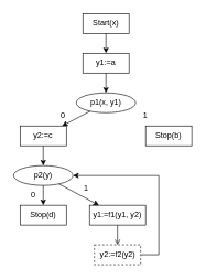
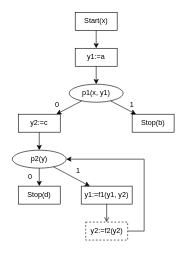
  <mxCell id="0" />
  <mxCell id="1" parent="0" />
  <mxCell id="2" value="Start(x)" style="rounded=0;whiteSpace=wrap;html=1;" vertex="1" parent="1"><mxGeometry x="125" y="20" width="70" height="30" as="geometry" /></mxCell>
  <mxCell id="3" value="y1:=a" style="rounded=0;whiteSpace=wrap;html=1;" vertex="1" parent="1"><mxGeometry x="125" y="80" width="70" height="30" as="geometry" /></mxCell>
  <mxCell id="4" value="" style="endArrow=classic;html=1;rounded=0;startArrow=none;" edge="1" parent="1" source="2" target="3"><mxGeometry width="50" height="50" relative="1" as="geometry"><mxPoint x="342.172" y="587.927" as="sourcePoint" /><mxPoint x="281.536" y="622.18" as="targetPoint" /></mxGeometry></mxCell>
  <mxCell id="5" value="p1(x, y1)" style="ellipse;whiteSpace=wrap;html=1;" vertex="1" parent="1"><mxGeometry x="115" y="140" width="90" height="30" as="geometry" /></mxCell>
  <mxCell id="6" value="" style="endArrow=classic;html=1;rounded=0;startArrow=none;" edge="1" parent="1" source="3" target="5"><mxGeometry width="50" height="50" relative="1" as="geometry"><mxPoint x="170" y="60" as="sourcePoint" /><mxPoint x="170" y="90" as="targetPoint" /></mxGeometry></mxCell>
  <mxCell id="7" value="Stop(b)" style="rounded=0;whiteSpace=wrap;html=1;" vertex="1" parent="1"><mxGeometry x="220" y="190" width="70" height="30" as="geometry" /></mxCell>
+ <mxCell id="8" value="" style="endArrow=classic;html=1;rounded=0;startArrow=none;" edge="1" parent="1" source="5" target="7"><mxGeometry width="50" height="50" relative="1" as="geometry"><mxPoint x="170" y="120" as="sourcePoint" /><mxPoint x="170" y="150" as="targetPoint" /></mxGeometry></mxCell>
  <mxCell id="9" value="" style="endArrow=classic;html=1;rounded=0;startArrow=none;" edge="1" parent="1" source="5" target="20"><mxGeometry width="50" height="50" relative="1" as="geometry"><mxPoint x="170" y="120" as="sourcePoint" /><mxPoint x="121.5" y="190" as="targetPoint" /></mxGeometry></mxCell>
  <mxCell id="10" value="1" style="text;html=1;strokeColor=none;fillColor=none;align=center;verticalAlign=middle;whiteSpace=wrap;rounded=0;" vertex="1" parent="1"><mxGeometry x="190" y="160" width="60" height="30" as="geometry" /></mxCell>
  <mxCell id="11" value="0" style="text;html=1;strokeColor=none;fillColor=none;align=center;verticalAlign=middle;whiteSpace=wrap;rounded=0;" vertex="1" parent="1"><mxGeometry x="65" y="160" width="60" height="30" as="geometry" /></mxCell>
  <mxCell id="12" value="p2(y)" style="ellipse;whiteSpace=wrap;html=1;" vertex="1" parent="1"><mxGeometry x="20" y="250" width="90" height="30" as="geometry" /></mxCell>
  <mxCell id="13" value="Stop(d)" style="rounded=0;whiteSpace=wrap;html=1;" vertex="1" parent="1"><mxGeometry x="30" y="310" width="70" height="30" as="geometry" /></mxCell>
  <mxCell id="14" value="" style="endArrow=classic;html=1;rounded=0;startArrow=none;" edge="1" parent="1" source="12" target="13"><mxGeometry width="50" height="50" relative="1" as="geometry"><mxPoint x="145" y="130" as="sourcePoint" /><mxPoint x="145" y="160" as="targetPoint" /></mxGeometry></mxCell>
  <mxCell id="15" value="0" style="text;html=1;strokeColor=none;fillColor=none;align=center;verticalAlign=middle;whiteSpace=wrap;rounded=0;" vertex="1" parent="1"><mxGeometry x="20" y="280" width="60" height="30" as="geometry" /></mxCell>
  <mxCell id="16" value="y1:=f1(y1, y2)" style="rounded=0;whiteSpace=wrap;html=1;" vertex="1" parent="1"><mxGeometry x="135" y="310" width="85" height="30" as="geometry" /></mxCell>
  <mxCell id="17" value="" style="endArrow=classic;html=1;rounded=0;startArrow=none;" edge="1" parent="1" source="12" target="16"><mxGeometry width="50" height="50" relative="1" as="geometry"><mxPoint x="75.77" y="289.23" as="sourcePoint" /><mxPoint x="45" y="320" as="targetPoint" /></mxGeometry></mxCell>
  <mxCell id="18" value="1" style="text;html=1;strokeColor=none;fillColor=none;align=center;verticalAlign=middle;whiteSpace=wrap;rounded=0;" vertex="1" parent="1"><mxGeometry x="100" y="270" width="60" height="30" as="geometry" /></mxCell>
  <mxCell id="19" value="" style="endArrow=classic;html=1;rounded=0;startArrow=none;" edge="1" parent="1" source="22" target="12"><mxGeometry width="50" height="50" relative="1" as="geometry"><mxPoint x="135" y="120" as="sourcePoint" /><mxPoint x="135" y="150" as="targetPoint" /><Array as="points"><mxPoint x="240" y="385" /><mxPoint x="240" y="265" /></Array></mxGeometry></mxCell>
  <mxCell id="20" value="y2:=c" style="rounded=0;whiteSpace=wrap;html=1;" vertex="1" parent="1"><mxGeometry x="30" y="190" width="70" height="30" as="geometry" /></mxCell>
  <mxCell id="21" value="" style="endArrow=classic;html=1;rounded=0;startArrow=none;" edge="1" parent="1" source="20" target="12"><mxGeometry width="50" height="50" relative="1" as="geometry"><mxPoint x="170" y="60" as="sourcePoint" /><mxPoint x="170" y="90" as="targetPoint" /></mxGeometry></mxCell>
  <mxCell id="22" value="y2:=f2(y2)" style="rounded=0;whiteSpace=wrap;html=1;dashed=1;" vertex="1" parent="1"><mxGeometry x="142.5" y="370" width="70" height="30" as="geometry" /></mxCell>
  <mxCell id="23" value="" style="endArrow=open;html=1;rounded=0;startArrow=none;" edge="1" parent="1" source="16" target="22"><mxGeometry width="50" height="50" relative="1" as="geometry"><mxPoint x="178" y="320" as="sourcePoint" /><mxPoint x="170" y="90" as="targetPoint" /></mxGeometry></mxCell>
